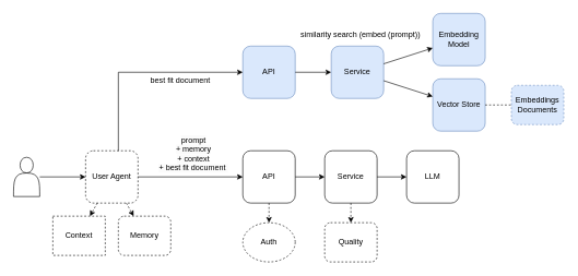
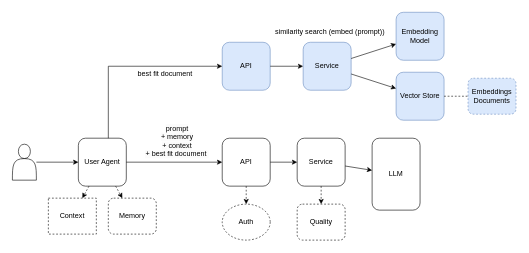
  <mxCell id="0" />
  <mxCell id="1" parent="0" />
  <mxCell id="2" value="" style="shape=actor;whiteSpace=wrap;html=1;" vertex="1" parent="1"><mxGeometry x="20" y="240" width="40" height="60" as="geometry" /></mxCell>
- <mxCell id="3" value="User Agent" style="rounded=1;whiteSpace=wrap;html=1;dashed=1;" vertex="1" parent="1"><mxGeometry x="130" y="230" width="80" height="80" as="geometry" /></mxCell>
+ <mxCell id="3" value="User Agent" style="rounded=1;whiteSpace=wrap;html=1;" vertex="1" parent="1"><mxGeometry x="130" y="230" width="80" height="80" as="geometry" /></mxCell>
  <mxCell id="4" value="API" style="rounded=1;whiteSpace=wrap;html=1;" vertex="1" parent="1"><mxGeometry x="370" y="230" width="80" height="80" as="geometry" /></mxCell>
- <mxCell id="5" value="LLM" style="rounded=1;whiteSpace=wrap;html=1;" vertex="1" parent="1"><mxGeometry x="620" y="230" width="80" height="80" as="geometry" /></mxCell>
+ <mxCell id="5" value="LLM" style="rounded=1;whiteSpace=wrap;html=1;" vertex="1" parent="1"><mxGeometry x="620" y="230" width="80" height="120" as="geometry" /></mxCell>
  <mxCell id="6" value="Service" style="rounded=1;whiteSpace=wrap;html=1;" vertex="1" parent="1"><mxGeometry x="495" y="230" width="80" height="80" as="geometry" /></mxCell>
  <mxCell id="7" value="" style="endArrow=classic;html=1;rounded=0;" edge="1" parent="1" source="2" target="3"><mxGeometry width="50" height="50" relative="1" as="geometry"><mxPoint x="340" y="330" as="sourcePoint" /><mxPoint x="390" y="280" as="targetPoint" /></mxGeometry></mxCell>
  <mxCell id="8" value="" style="endArrow=classic;html=1;rounded=0;" edge="1" parent="1" source="3" target="4"><mxGeometry width="50" height="50" relative="1" as="geometry"><mxPoint x="140" y="280" as="sourcePoint" /><mxPoint x="180" y="280" as="targetPoint" /></mxGeometry></mxCell>
  <mxCell id="9" value="" style="endArrow=classic;html=1;rounded=0;" edge="1" parent="1" source="4" target="6"><mxGeometry width="50" height="50" relative="1" as="geometry"><mxPoint x="340" y="280" as="sourcePoint" /><mxPoint x="380" y="280" as="targetPoint" /></mxGeometry></mxCell>
  <mxCell id="10" value="" style="endArrow=classic;html=1;rounded=0;" edge="1" parent="1" source="6" target="5"><mxGeometry width="50" height="50" relative="1" as="geometry"><mxPoint x="460" y="280" as="sourcePoint" /><mxPoint x="505" y="280" as="targetPoint" /></mxGeometry></mxCell>
  <mxCell id="11" value="Memory" style="rounded=1;whiteSpace=wrap;html=1;dashed=1;" vertex="1" parent="1"><mxGeometry x="180" y="330" width="80" height="60" as="geometry" /></mxCell>
  <mxCell id="12" value="" style="endArrow=classic;html=1;rounded=0;entryX=0.5;entryY=0;entryDx=0;entryDy=0;strokeColor=none;" edge="1" parent="1" source="3" target="11"><mxGeometry width="50" height="50" relative="1" as="geometry"><mxPoint x="100" y="280" as="sourcePoint" /><mxPoint x="140" y="280" as="targetPoint" /></mxGeometry></mxCell>
  <mxCell id="13" value="" style="endArrow=classic;html=1;rounded=0;dashed=1;" edge="1" parent="1" source="3" target="11"><mxGeometry width="50" height="50" relative="1" as="geometry"><mxPoint x="100" y="280" as="sourcePoint" /><mxPoint x="140" y="280" as="targetPoint" /></mxGeometry></mxCell>
  <mxCell id="14" value="Auth" style="ellipse;whiteSpace=wrap;html=1;dashed=1;" vertex="1" parent="1"><mxGeometry x="370" y="340" width="80" height="60" as="geometry" /></mxCell>
  <mxCell id="15" value="" style="endArrow=classic;html=1;rounded=0;dashed=1;" edge="1" parent="1" source="4" target="14"><mxGeometry width="50" height="50" relative="1" as="geometry"><mxPoint x="406.667" y="290" as="sourcePoint" /><mxPoint x="380" y="280" as="targetPoint" /></mxGeometry></mxCell>
  <mxCell id="16" value="Quality" style="rounded=1;whiteSpace=wrap;html=1;dashed=1;" vertex="1" parent="1"><mxGeometry x="495" y="340" width="80" height="60" as="geometry" /></mxCell>
  <mxCell id="17" value="" style="endArrow=classic;html=1;rounded=0;dashed=1;" edge="1" parent="1" source="6" target="16"><mxGeometry width="50" height="50" relative="1" as="geometry"><mxPoint x="500.001" y="280" as="sourcePoint" /><mxPoint x="516.43" y="290" as="targetPoint" /></mxGeometry></mxCell>
  <mxCell id="18" value="Context" style="whiteSpace=wrap;html=1;dashed=1;rounded=0;" vertex="1" parent="1"><mxGeometry x="80" y="330" width="80" height="60" as="geometry" /></mxCell>
  <mxCell id="19" value="" style="endArrow=classic;html=1;rounded=0;dashed=1;" edge="1" parent="1" source="3" target="18"><mxGeometry width="50" height="50" relative="1" as="geometry"><mxPoint x="180" y="320" as="sourcePoint" /><mxPoint x="180" y="400" as="targetPoint" /></mxGeometry></mxCell>
  <mxCell id="20" value="API" style="rounded=1;whiteSpace=wrap;html=1;fillColor=#dae8fc;strokeColor=#6c8ebf;" vertex="1" parent="1"><mxGeometry x="370" y="70" width="80" height="80" as="geometry" /></mxCell>
  <mxCell id="21" value="" style="endArrow=classic;html=1;rounded=0;edgeStyle=orthogonalEdgeStyle;" edge="1" parent="1" source="3" target="20"><mxGeometry width="50" height="50" relative="1" as="geometry"><mxPoint x="220" y="280" as="sourcePoint" /><mxPoint x="380" y="280" as="targetPoint" /><Array as="points"><mxPoint x="180" y="110" /></Array></mxGeometry></mxCell>
  <mxCell id="22" value="Vector Store" style="rounded=1;whiteSpace=wrap;html=1;fillColor=#dae8fc;strokeColor=#6c8ebf;" vertex="1" parent="1"><mxGeometry x="660" y="120" width="80" height="80" as="geometry" /></mxCell>
  <mxCell id="23" value="Embeddings Documents" style="rounded=1;whiteSpace=wrap;html=1;dashed=1;fillColor=#dae8fc;strokeColor=#6c8ebf;" vertex="1" parent="1"><mxGeometry x="780" y="130" width="80" height="60" as="geometry" /></mxCell>
  <mxCell id="24" value="" style="endArrow=none;html=1;rounded=0;dashed=1;" edge="1" parent="1" source="22" target="23"><mxGeometry width="50" height="50" relative="1" as="geometry"><mxPoint x="665" y="-10" as="sourcePoint" /><mxPoint x="665" y="20" as="targetPoint" /></mxGeometry></mxCell>
  <mxCell id="25" value="" style="endArrow=classic;html=1;rounded=0;exitX=1;exitY=0.5;exitDx=0;exitDy=0;entryX=0;entryY=0.5;entryDx=0;entryDy=0;" edge="1" parent="1" source="20" target="27"><mxGeometry width="50" height="50" relative="1" as="geometry"><mxPoint x="460" y="245" as="sourcePoint" /><mxPoint x="480" y="145" as="targetPoint" /></mxGeometry></mxCell>
  <mxCell id="26" value="&lt;span style=&quot;background-color: rgb(251, 251, 251);&quot;&gt;prompt&lt;/span&gt;&lt;br style=&quot;background-color: rgb(251, 251, 251);&quot;&gt;&lt;span style=&quot;background-color: rgb(251, 251, 251);&quot;&gt;+ memory&lt;/span&gt;&lt;br style=&quot;background-color: rgb(251, 251, 251);&quot;&gt;&lt;span style=&quot;background-color: rgb(251, 251, 251);&quot;&gt;+ context&lt;br&gt;+ best fit document&amp;nbsp;&lt;/span&gt;" style="text;html=1;align=center;verticalAlign=middle;whiteSpace=wrap;rounded=0;" vertex="1" parent="1"><mxGeometry x="220" y="220" width="150" height="30" as="geometry" /></mxCell>
  <mxCell id="27" value="Service" style="rounded=1;whiteSpace=wrap;html=1;fillColor=#dae8fc;strokeColor=#6c8ebf;" vertex="1" parent="1"><mxGeometry x="505" y="70" width="80" height="80" as="geometry" /></mxCell>
  <mxCell id="28" value="Embedding Model" style="rounded=1;whiteSpace=wrap;html=1;fillColor=#dae8fc;strokeColor=#6c8ebf;" vertex="1" parent="1"><mxGeometry x="660" y="20" width="80" height="80" as="geometry" /></mxCell>
  <mxCell id="29" value="" style="endArrow=classic;html=1;rounded=0;" edge="1" parent="1" source="27" target="28"><mxGeometry width="50" height="50" relative="1" as="geometry"><mxPoint x="460" y="120" as="sourcePoint" /><mxPoint x="515" y="120" as="targetPoint" /></mxGeometry></mxCell>
  <mxCell id="30" value="" style="endArrow=classic;html=1;rounded=0;" edge="1" parent="1" source="27" target="22"><mxGeometry width="50" height="50" relative="1" as="geometry"><mxPoint x="595" y="112" as="sourcePoint" /><mxPoint x="670" y="98" as="targetPoint" /></mxGeometry></mxCell>
  <mxCell id="31" value="similarity search (embed (prompt))" style="text;html=1;align=center;verticalAlign=middle;whiteSpace=wrap;rounded=0;" vertex="1" parent="1"><mxGeometry x="390" y="40" width="320" height="25" as="geometry" /></mxCell>
  <mxCell id="32" value="best fit document" style="text;html=1;align=center;verticalAlign=middle;whiteSpace=wrap;rounded=0;" vertex="1" parent="1"><mxGeometry x="200" y="110" width="150" height="25" as="geometry" /></mxCell>
